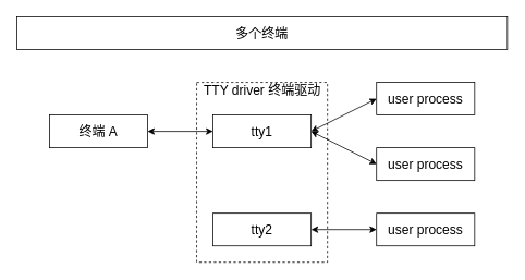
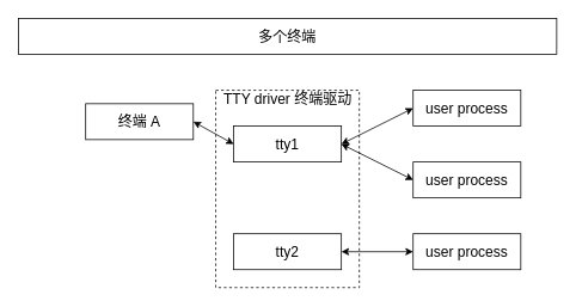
  <mxCell id="0" />
  <mxCell id="1" parent="0" />
  <mxCell id="2" value="" style="rounded=0;whiteSpace=wrap;html=1;fontSize=16;fillColor=none;dashed=1;" parent="1" vertex="1"><mxGeometry x="240" y="100" width="160" height="220" as="geometry" /></mxCell>
- <mxCell id="3" value="终端 A" style="rounded=0;whiteSpace=wrap;html=1;fillColor=none;fontSize=16;" parent="1" vertex="1"><mxGeometry x="60" y="140" width="120" height="40" as="geometry" /></mxCell>
+ <mxCell id="3" value="终端 A" style="rounded=0;whiteSpace=wrap;html=1;fillColor=none;fontSize=16;" parent="1" vertex="1"><mxGeometry x="95" y="115" width="120" height="40" as="geometry" /></mxCell>
  <mxCell id="4" value="tty1" style="rounded=0;whiteSpace=wrap;html=1;fillColor=none;fontSize=16;" parent="1" vertex="1"><mxGeometry x="260" y="140" width="120" height="40" as="geometry" /></mxCell>
  <mxCell id="5" value="tty2" style="rounded=0;whiteSpace=wrap;html=1;fillColor=none;fontSize=16;" parent="1" vertex="1"><mxGeometry x="260" y="260" width="120" height="40" as="geometry" /></mxCell>
  <mxCell id="6" value="user process" style="rounded=0;whiteSpace=wrap;html=1;fillColor=none;fontSize=16;" parent="1" vertex="1"><mxGeometry x="460" y="100" width="120" height="40" as="geometry" /></mxCell>
  <mxCell id="7" value="user process" style="rounded=0;whiteSpace=wrap;html=1;fillColor=none;fontSize=16;" parent="1" vertex="1"><mxGeometry x="460" y="180" width="120" height="40" as="geometry" /></mxCell>
  <mxCell id="8" value="user process" style="rounded=0;whiteSpace=wrap;html=1;fillColor=none;fontSize=16;" parent="1" vertex="1"><mxGeometry x="460" y="260" width="120" height="40" as="geometry" /></mxCell>
  <mxCell id="9" value="" style="endArrow=classic;startArrow=classic;html=1;rounded=0;fontSize=16;exitX=1;exitY=0.5;exitDx=0;exitDy=0;entryX=0;entryY=0.5;entryDx=0;entryDy=0;" parent="1" source="4" target="6" edge="1"><mxGeometry width="50" height="50" relative="1" as="geometry"><mxPoint x="-430" y="250" as="sourcePoint" /><mxPoint x="-350" y="170" as="targetPoint" /></mxGeometry></mxCell>
  <mxCell id="10" value="" style="endArrow=classic;startArrow=classic;html=1;rounded=0;fontSize=16;exitX=1;exitY=0.5;exitDx=0;exitDy=0;entryX=0;entryY=0.5;entryDx=0;entryDy=0;" parent="1" source="4" target="7" edge="1"><mxGeometry width="50" height="50" relative="1" as="geometry"><mxPoint x="390" y="180" as="sourcePoint" /><mxPoint x="500" y="160" as="targetPoint" /></mxGeometry></mxCell>
  <mxCell id="11" value="" style="endArrow=classic;startArrow=classic;html=1;rounded=0;fontSize=16;exitX=1;exitY=0.5;exitDx=0;exitDy=0;entryX=0;entryY=0.5;entryDx=0;entryDy=0;" parent="1" source="5" target="8" edge="1"><mxGeometry width="50" height="50" relative="1" as="geometry"><mxPoint x="390" y="180" as="sourcePoint" /><mxPoint x="500" y="210" as="targetPoint" /></mxGeometry></mxCell>
  <mxCell id="12" value="" style="endArrow=classic;startArrow=classic;html=1;rounded=0;fontSize=16;exitX=1;exitY=0.5;exitDx=0;exitDy=0;entryX=0;entryY=0.5;entryDx=0;entryDy=0;" parent="1" source="3" target="4" edge="1"><mxGeometry width="50" height="50" relative="1" as="geometry"><mxPoint x="90" y="280" as="sourcePoint" /><mxPoint x="250" y="280" as="targetPoint" /></mxGeometry></mxCell>
  <mxCell id="13" value="多个终端" style="rounded=0;whiteSpace=wrap;html=1;fillColor=none;fontSize=16;" parent="1" vertex="1"><mxGeometry x="20" y="20" width="600" height="40" as="geometry" /></mxCell>
  <mxCell id="14" value="&lt;span style=&quot;font-size: 16px&quot;&gt;TTY driver&amp;nbsp;&lt;/span&gt;&lt;span style=&quot;font-size: 16px&quot;&gt;终端驱动&lt;/span&gt;" style="text;html=1;align=center;verticalAlign=middle;resizable=0;points=[];autosize=1;strokeColor=none;fillColor=none;" parent="1" vertex="1"><mxGeometry x="240" y="100" width="160" height="20" as="geometry" /></mxCell>
